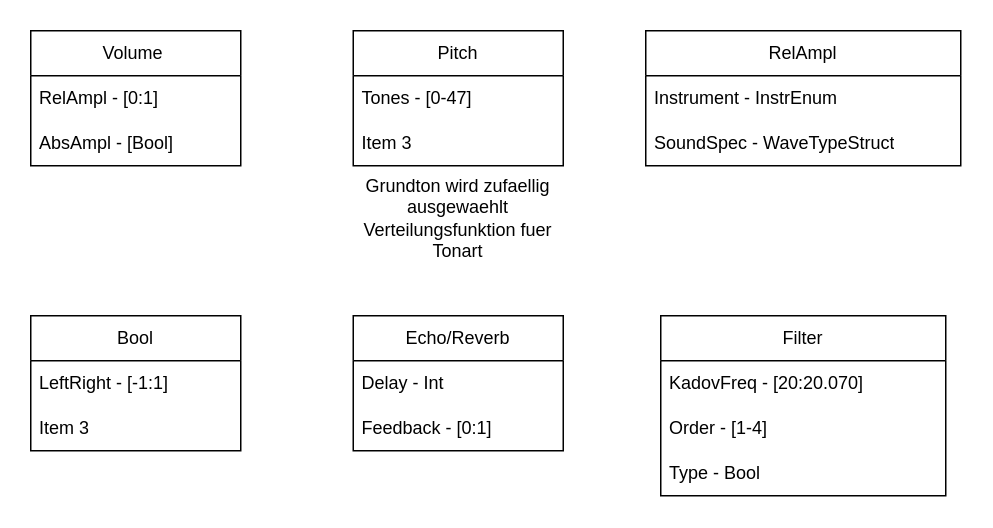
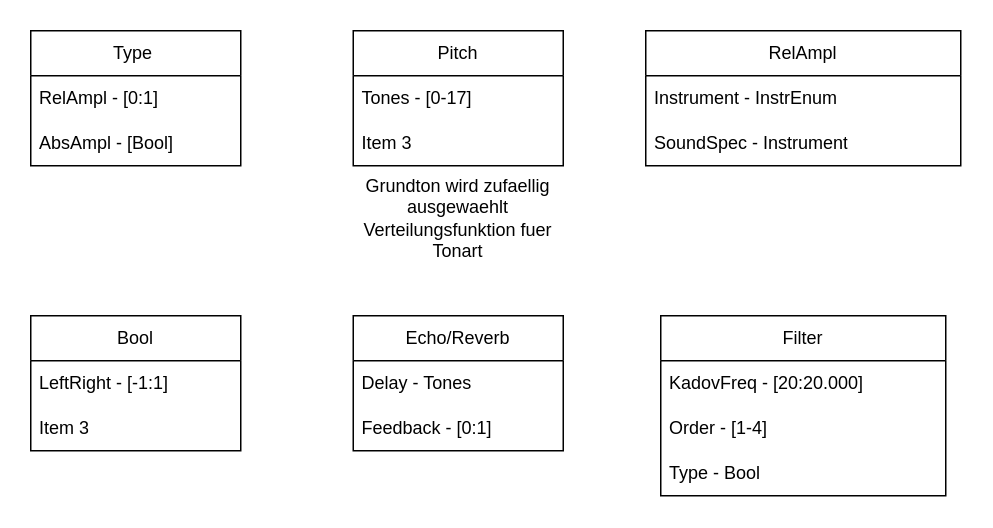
  <mxCell id="0" />
  <mxCell id="1" parent="0" />
- <mxCell id="2" value="Volume&lt;span style=&quot;white-space: pre;&quot;&gt; &lt;br&gt;&lt;/span&gt;" style="swimlane;fontStyle=0;childLayout=stackLayout;horizontal=1;startSize=30;horizontalStack=0;resizeParent=1;resizeParentMax=0;resizeLast=0;collapsible=1;marginBottom=0;whiteSpace=wrap;html=1;" vertex="1" parent="1"><mxGeometry x="20" y="20" width="140" height="90" as="geometry" /></mxCell>
+ <mxCell id="2" value="Type&lt;span style=&quot;white-space: pre;&quot;&gt; &lt;br&gt;&lt;/span&gt;" style="swimlane;fontStyle=0;childLayout=stackLayout;horizontal=1;startSize=30;horizontalStack=0;resizeParent=1;resizeParentMax=0;resizeLast=0;collapsible=1;marginBottom=0;whiteSpace=wrap;html=1;" vertex="1" parent="1"><mxGeometry x="20" y="20" width="140" height="90" as="geometry" /></mxCell>
  <mxCell id="3" value="&lt;div&gt;RelAmpl - [0:1]&lt;/div&gt;" style="text;strokeColor=none;fillColor=none;align=left;verticalAlign=middle;spacingLeft=4;spacingRight=4;overflow=hidden;points=[[0,0.5],[1,0.5]];portConstraint=eastwest;rotatable=0;whiteSpace=wrap;html=1;" vertex="1" parent="2"><mxGeometry y="30" width="140" height="30" as="geometry" /></mxCell>
  <mxCell id="4" value="AbsAmpl - [Bool]" style="text;strokeColor=none;fillColor=none;align=left;verticalAlign=middle;spacingLeft=4;spacingRight=4;overflow=hidden;points=[[0,0.5],[1,0.5]];portConstraint=eastwest;rotatable=0;whiteSpace=wrap;html=1;" vertex="1" parent="2"><mxGeometry y="60" width="140" height="30" as="geometry" /></mxCell>
  <mxCell id="5" value="Pitch" style="swimlane;fontStyle=0;childLayout=stackLayout;horizontal=1;startSize=30;horizontalStack=0;resizeParent=1;resizeParentMax=0;resizeLast=0;collapsible=1;marginBottom=0;whiteSpace=wrap;html=1;" vertex="1" parent="1"><mxGeometry x="235" y="20" width="140" height="90" as="geometry" /></mxCell>
- <mxCell id="6" value="Tones - [0-47]" style="text;strokeColor=none;fillColor=none;align=left;verticalAlign=middle;spacingLeft=4;spacingRight=4;overflow=hidden;points=[[0,0.5],[1,0.5]];portConstraint=eastwest;rotatable=0;whiteSpace=wrap;html=1;" vertex="1" parent="5"><mxGeometry y="30" width="140" height="30" as="geometry" /></mxCell>
+ <mxCell id="6" value="Tones - [0-17]" style="text;strokeColor=none;fillColor=none;align=left;verticalAlign=middle;spacingLeft=4;spacingRight=4;overflow=hidden;points=[[0,0.5],[1,0.5]];portConstraint=eastwest;rotatable=0;whiteSpace=wrap;html=1;" vertex="1" parent="5"><mxGeometry y="30" width="140" height="30" as="geometry" /></mxCell>
  <mxCell id="7" value="Item 3" style="text;strokeColor=none;fillColor=none;align=left;verticalAlign=middle;spacingLeft=4;spacingRight=4;overflow=hidden;points=[[0,0.5],[1,0.5]];portConstraint=eastwest;rotatable=0;whiteSpace=wrap;html=1;" vertex="1" parent="5"><mxGeometry y="60" width="140" height="30" as="geometry" /></mxCell>
  <mxCell id="8" value="Grundton wird zufaellig ausgewaehlt&lt;br&gt;Verteilungsfunktion fuer Tonart" style="text;html=1;strokeColor=none;fillColor=none;align=center;verticalAlign=middle;whiteSpace=wrap;rounded=0;" vertex="1" parent="1"><mxGeometry x="235" y="110" width="140" height="70" as="geometry" /></mxCell>
  <mxCell id="9" value="RelAmpl" style="swimlane;fontStyle=0;childLayout=stackLayout;horizontal=1;startSize=30;horizontalStack=0;resizeParent=1;resizeParentMax=0;resizeLast=0;collapsible=1;marginBottom=0;whiteSpace=wrap;html=1;" vertex="1" parent="1"><mxGeometry x="430" y="20" width="210" height="90" as="geometry" /></mxCell>
  <mxCell id="10" value="Instrument - InstrEnum" style="text;strokeColor=none;fillColor=none;align=left;verticalAlign=middle;spacingLeft=4;spacingRight=4;overflow=hidden;points=[[0,0.5],[1,0.5]];portConstraint=eastwest;rotatable=0;whiteSpace=wrap;html=1;" vertex="1" parent="9"><mxGeometry y="30" width="210" height="30" as="geometry" /></mxCell>
- <mxCell id="11" value="SoundSpec - WaveTypeStruct" style="text;strokeColor=none;fillColor=none;align=left;verticalAlign=middle;spacingLeft=4;spacingRight=4;overflow=hidden;points=[[0,0.5],[1,0.5]];portConstraint=eastwest;rotatable=0;whiteSpace=wrap;html=1;" vertex="1" parent="9"><mxGeometry y="60" width="210" height="30" as="geometry" /></mxCell>
+ <mxCell id="11" value="SoundSpec - Instrument" style="text;strokeColor=none;fillColor=none;align=left;verticalAlign=middle;spacingLeft=4;spacingRight=4;overflow=hidden;points=[[0,0.5],[1,0.5]];portConstraint=eastwest;rotatable=0;whiteSpace=wrap;html=1;" vertex="1" parent="9"><mxGeometry y="60" width="210" height="30" as="geometry" /></mxCell>
  <mxCell id="12" value="Bool" style="swimlane;fontStyle=0;childLayout=stackLayout;horizontal=1;startSize=30;horizontalStack=0;resizeParent=1;resizeParentMax=0;resizeLast=0;collapsible=1;marginBottom=0;whiteSpace=wrap;html=1;" vertex="1" parent="1"><mxGeometry x="20" y="210" width="140" height="90" as="geometry" /></mxCell>
  <mxCell id="13" value="LeftRight - [-1:1]" style="text;strokeColor=none;fillColor=none;align=left;verticalAlign=middle;spacingLeft=4;spacingRight=4;overflow=hidden;points=[[0,0.5],[1,0.5]];portConstraint=eastwest;rotatable=0;whiteSpace=wrap;html=1;" vertex="1" parent="12"><mxGeometry y="30" width="140" height="30" as="geometry" /></mxCell>
  <mxCell id="14" value="Item 3" style="text;strokeColor=none;fillColor=none;align=left;verticalAlign=middle;spacingLeft=4;spacingRight=4;overflow=hidden;points=[[0,0.5],[1,0.5]];portConstraint=eastwest;rotatable=0;whiteSpace=wrap;html=1;" vertex="1" parent="12"><mxGeometry y="60" width="140" height="30" as="geometry" /></mxCell>
  <mxCell id="15" value="Filter" style="swimlane;fontStyle=0;childLayout=stackLayout;horizontal=1;startSize=30;horizontalStack=0;resizeParent=1;resizeParentMax=0;resizeLast=0;collapsible=1;marginBottom=0;whiteSpace=wrap;html=1;" vertex="1" parent="1"><mxGeometry x="440" y="210" width="190" height="120" as="geometry" /></mxCell>
- <mxCell id="16" value="KadovFreq - [20:20.070] " style="text;strokeColor=none;fillColor=none;align=left;verticalAlign=middle;spacingLeft=4;spacingRight=4;overflow=hidden;points=[[0,0.5],[1,0.5]];portConstraint=eastwest;rotatable=0;whiteSpace=wrap;html=1;" vertex="1" parent="15"><mxGeometry y="30" width="190" height="30" as="geometry" /></mxCell>
+ <mxCell id="16" value="KadovFreq - [20:20.000] " style="text;strokeColor=none;fillColor=none;align=left;verticalAlign=middle;spacingLeft=4;spacingRight=4;overflow=hidden;points=[[0,0.5],[1,0.5]];portConstraint=eastwest;rotatable=0;whiteSpace=wrap;html=1;" vertex="1" parent="15"><mxGeometry y="30" width="190" height="30" as="geometry" /></mxCell>
  <mxCell id="17" value="Order - [1-4]" style="text;strokeColor=none;fillColor=none;align=left;verticalAlign=middle;spacingLeft=4;spacingRight=4;overflow=hidden;points=[[0,0.5],[1,0.5]];portConstraint=eastwest;rotatable=0;whiteSpace=wrap;html=1;" vertex="1" parent="15"><mxGeometry y="60" width="190" height="30" as="geometry" /></mxCell>
  <mxCell id="18" value="Type - Bool" style="text;strokeColor=none;fillColor=none;align=left;verticalAlign=middle;spacingLeft=4;spacingRight=4;overflow=hidden;points=[[0,0.5],[1,0.5]];portConstraint=eastwest;rotatable=0;whiteSpace=wrap;html=1;" vertex="1" parent="15"><mxGeometry y="90" width="190" height="30" as="geometry" /></mxCell>
  <mxCell id="19" value="Echo/Reverb" style="swimlane;fontStyle=0;childLayout=stackLayout;horizontal=1;startSize=30;horizontalStack=0;resizeParent=1;resizeParentMax=0;resizeLast=0;collapsible=1;marginBottom=0;whiteSpace=wrap;html=1;" vertex="1" parent="1"><mxGeometry x="235" y="210" width="140" height="90" as="geometry" /></mxCell>
- <mxCell id="20" value="Delay - Int" style="text;strokeColor=none;fillColor=none;align=left;verticalAlign=middle;spacingLeft=4;spacingRight=4;overflow=hidden;points=[[0,0.5],[1,0.5]];portConstraint=eastwest;rotatable=0;whiteSpace=wrap;html=1;" vertex="1" parent="19"><mxGeometry y="30" width="140" height="30" as="geometry" /></mxCell>
+ <mxCell id="20" value="Delay - Tones" style="text;strokeColor=none;fillColor=none;align=left;verticalAlign=middle;spacingLeft=4;spacingRight=4;overflow=hidden;points=[[0,0.5],[1,0.5]];portConstraint=eastwest;rotatable=0;whiteSpace=wrap;html=1;" vertex="1" parent="19"><mxGeometry y="30" width="140" height="30" as="geometry" /></mxCell>
  <mxCell id="21" value="Feedback - [0:1]" style="text;strokeColor=none;fillColor=none;align=left;verticalAlign=middle;spacingLeft=4;spacingRight=4;overflow=hidden;points=[[0,0.5],[1,0.5]];portConstraint=eastwest;rotatable=0;whiteSpace=wrap;html=1;" vertex="1" parent="19"><mxGeometry y="60" width="140" height="30" as="geometry" /></mxCell>
